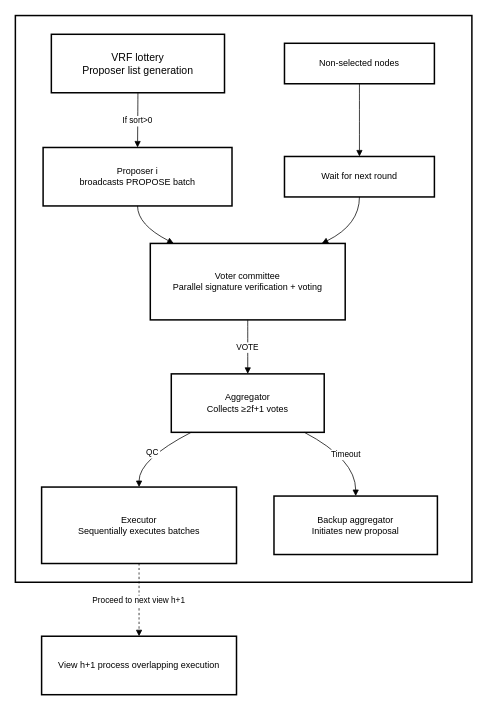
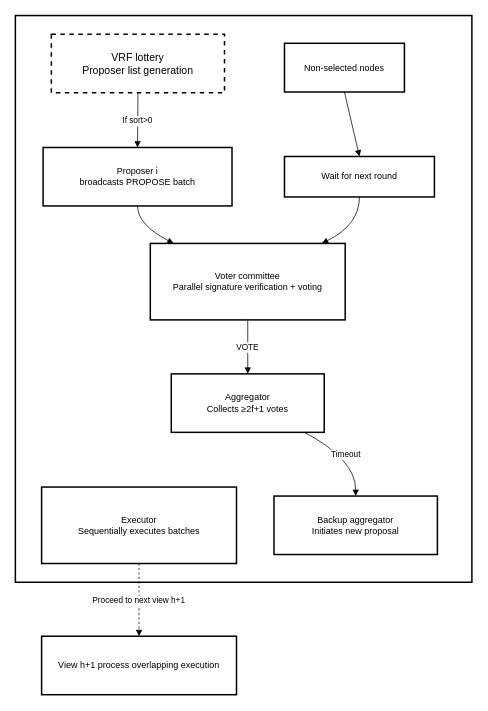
  <mxCell id="0" />
  <mxCell id="1" parent="0" />
  <mxCell id="2" value="Process within View h" style="whiteSpace=wrap;strokeWidth=2;" vertex="1" parent="1"><mxGeometry x="20" y="20" width="609" height="756" as="geometry" /></mxCell>
- <mxCell id="3" value="VRF lottery&#10;Proposer list generation" style="whiteSpace=wrap;strokeWidth=2;fontSize=14;" vertex="1" parent="1"><mxGeometry x="68" y="45" width="231" height="78" as="geometry" /></mxCell>
+ <mxCell id="3" value="VRF lottery&#10;Proposer list generation" style="whiteSpace=wrap;strokeWidth=2;fontSize=14;dashed=1;" vertex="1" parent="1"><mxGeometry x="68" y="45" width="231" height="78" as="geometry" /></mxCell>
  <mxCell id="4" value="Proposer i&#10;broadcasts PROPOSE batch" style="whiteSpace=wrap;strokeWidth=2;" vertex="1" parent="1"><mxGeometry x="57" y="196" width="252" height="78" as="geometry" /></mxCell>
- <mxCell id="5" value="Non-selected nodes" style="whiteSpace=wrap;strokeWidth=2;" vertex="1" parent="1"><mxGeometry x="379" y="57" width="200" height="54" as="geometry" /></mxCell>
+ <mxCell id="5" value="Non-selected nodes" style="whiteSpace=wrap;strokeWidth=2;" vertex="1" parent="1"><mxGeometry x="379" y="57" width="160" height="65" as="geometry" /></mxCell>
  <mxCell id="6" value="Wait for next round" style="whiteSpace=wrap;strokeWidth=2;" vertex="1" parent="1"><mxGeometry x="379" y="208" width="200" height="54" as="geometry" /></mxCell>
  <mxCell id="7" value="Voter committee&#10;Parallel signature verification + voting" style="whiteSpace=wrap;strokeWidth=2;" vertex="1" parent="1"><mxGeometry x="200" y="324" width="260" height="102" as="geometry" /></mxCell>
  <mxCell id="8" value="Aggregator&#10;Collects ≥2f+1 votes" style="whiteSpace=wrap;strokeWidth=2;" vertex="1" parent="1"><mxGeometry x="228" y="498" width="204" height="78" as="geometry" /></mxCell>
  <mxCell id="9" value="Executor&#10;Sequentially executes batches" style="whiteSpace=wrap;strokeWidth=2;" vertex="1" parent="1"><mxGeometry x="55" y="649" width="260" height="102" as="geometry" /></mxCell>
  <mxCell id="10" value="Backup aggregator&#10;Initiates new proposal" style="whiteSpace=wrap;strokeWidth=2;" vertex="1" parent="1"><mxGeometry x="365" y="661" width="218" height="78" as="geometry" /></mxCell>
  <mxCell id="11" value="View h+1 process overlapping execution" style="whiteSpace=wrap;strokeWidth=2;" vertex="1" parent="1"><mxGeometry x="55" y="848" width="260" height="78" as="geometry" /></mxCell>
  <mxCell id="12" value="If sort&gt;0" style="curved=1;startArrow=none;endArrow=block;exitX=0.5;exitY=1;entryX=0.5;entryY=-0.01;rounded=0;" edge="1" parent="1" source="3" target="4"><mxGeometry relative="1" as="geometry"><Array as="points" /></mxGeometry></mxCell>
  <mxCell id="13" value="" style="curved=1;startArrow=none;endArrow=block;exitX=0.5;exitY=1;entryX=0.5;entryY=-0.01;rounded=0;" edge="1" parent="1" source="5" target="6"><mxGeometry relative="1" as="geometry"><Array as="points" /></mxGeometry></mxCell>
  <mxCell id="14" value="" style="curved=1;startArrow=none;endArrow=block;exitX=0.5;exitY=0.99;entryX=0.12;entryY=0;rounded=0;" edge="1" parent="1" source="4" target="7"><mxGeometry relative="1" as="geometry"><Array as="points"><mxPoint x="183" y="299" /></Array></mxGeometry></mxCell>
  <mxCell id="15" value="" style="curved=1;startArrow=none;endArrow=block;exitX=0.5;exitY=0.99;entryX=0.88;entryY=0;rounded=0;" edge="1" parent="1" source="6" target="7"><mxGeometry relative="1" as="geometry"><Array as="points"><mxPoint x="479" y="299" /></Array></mxGeometry></mxCell>
  <mxCell id="16" value="VOTE" style="curved=1;startArrow=none;endArrow=block;exitX=0.5;exitY=1;entryX=0.5;entryY=0;rounded=0;" edge="1" parent="1" source="7" target="8"><mxGeometry relative="1" as="geometry"><Array as="points" /></mxGeometry></mxCell>
- <mxCell id="17" value="QC" style="curved=1;startArrow=none;endArrow=block;exitX=0.13;exitY=1;entryX=0.5;entryY=0;rounded=0;" edge="1" parent="1" source="8" target="9"><mxGeometry relative="1" as="geometry"><Array as="points"><mxPoint x="185" y="612" /></Array></mxGeometry></mxCell>
  <mxCell id="18" value="Timeout" style="curved=1;startArrow=none;endArrow=block;exitX=0.87;exitY=1;entryX=0.5;entryY=-0.01;rounded=0;" edge="1" parent="1" source="8" target="10"><mxGeometry relative="1" as="geometry"><Array as="points"><mxPoint x="474" y="612" /></Array></mxGeometry></mxCell>
  <mxCell id="19" value="Proceed to next view h+1" style="curved=1;startArrow=none;endArrow=block;exitX=0.5;exitY=1;entryX=0.5;entryY=0;rounded=0;dashed=1;" edge="1" parent="1" source="9" target="11"><mxGeometry relative="1" as="geometry"><Array as="points" /></mxGeometry></mxCell>
